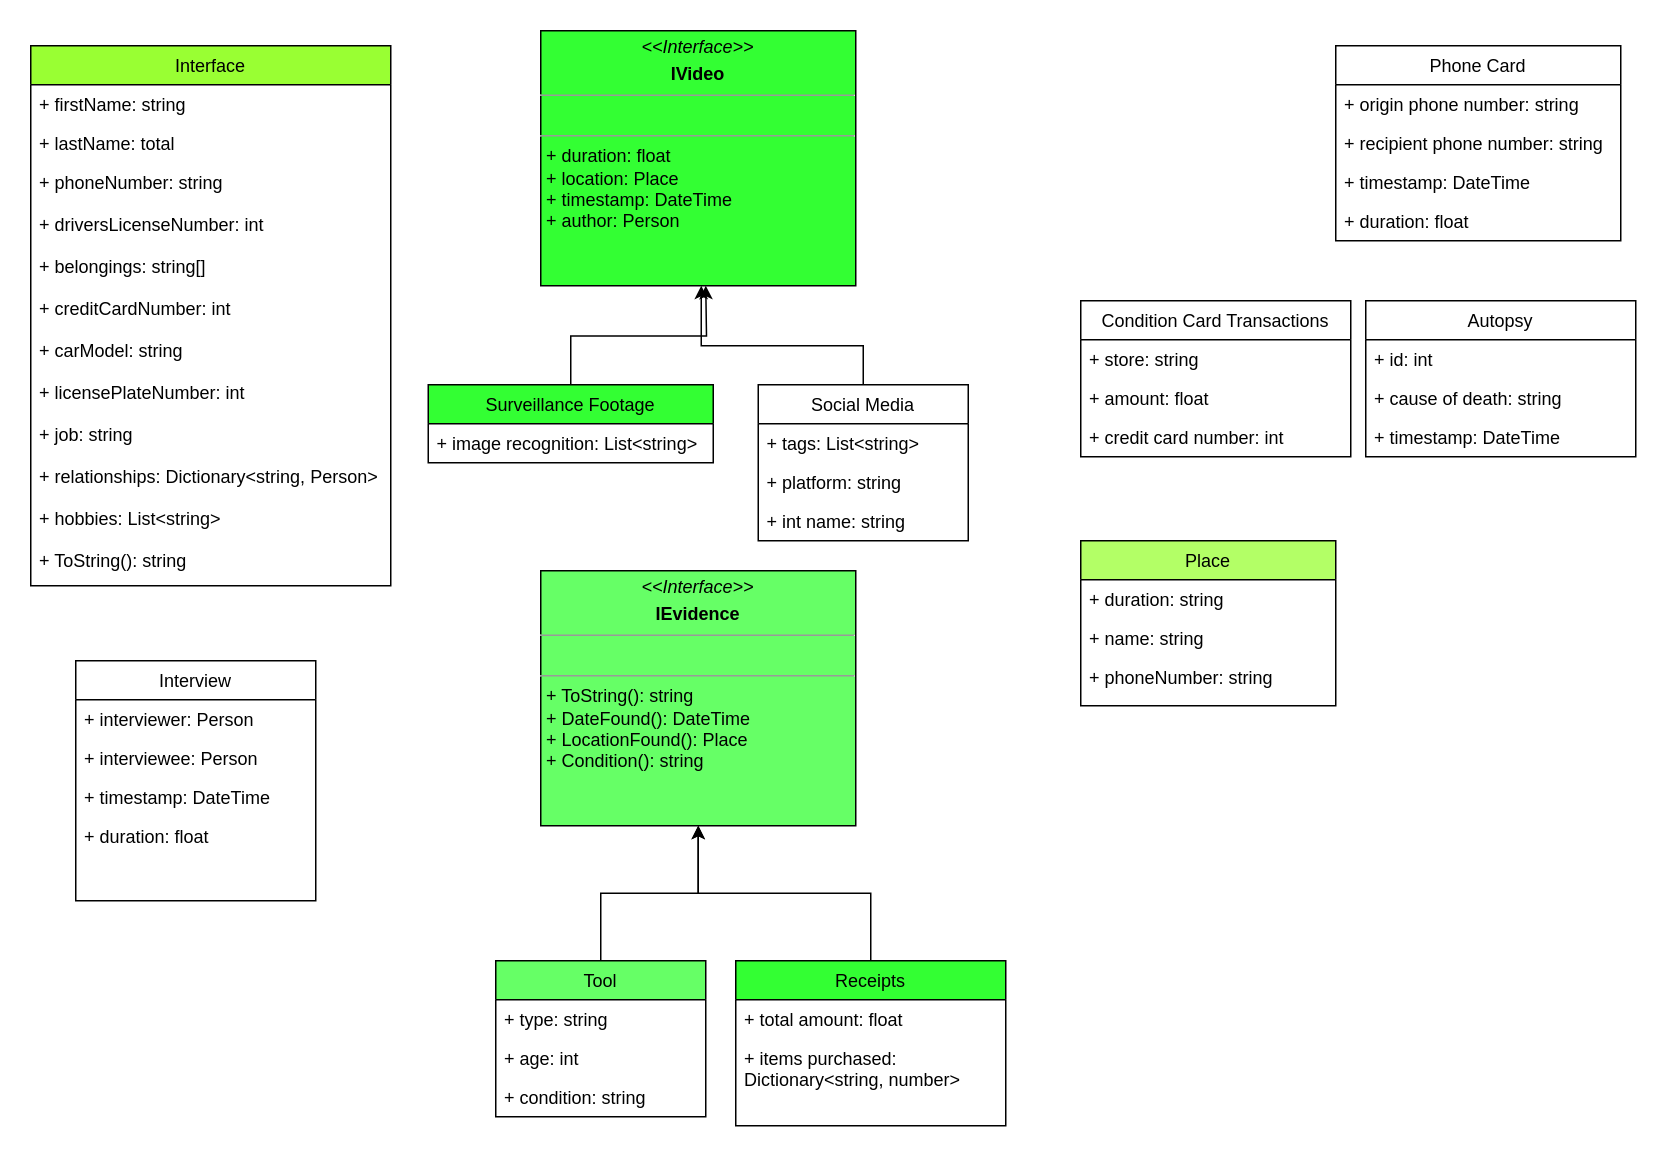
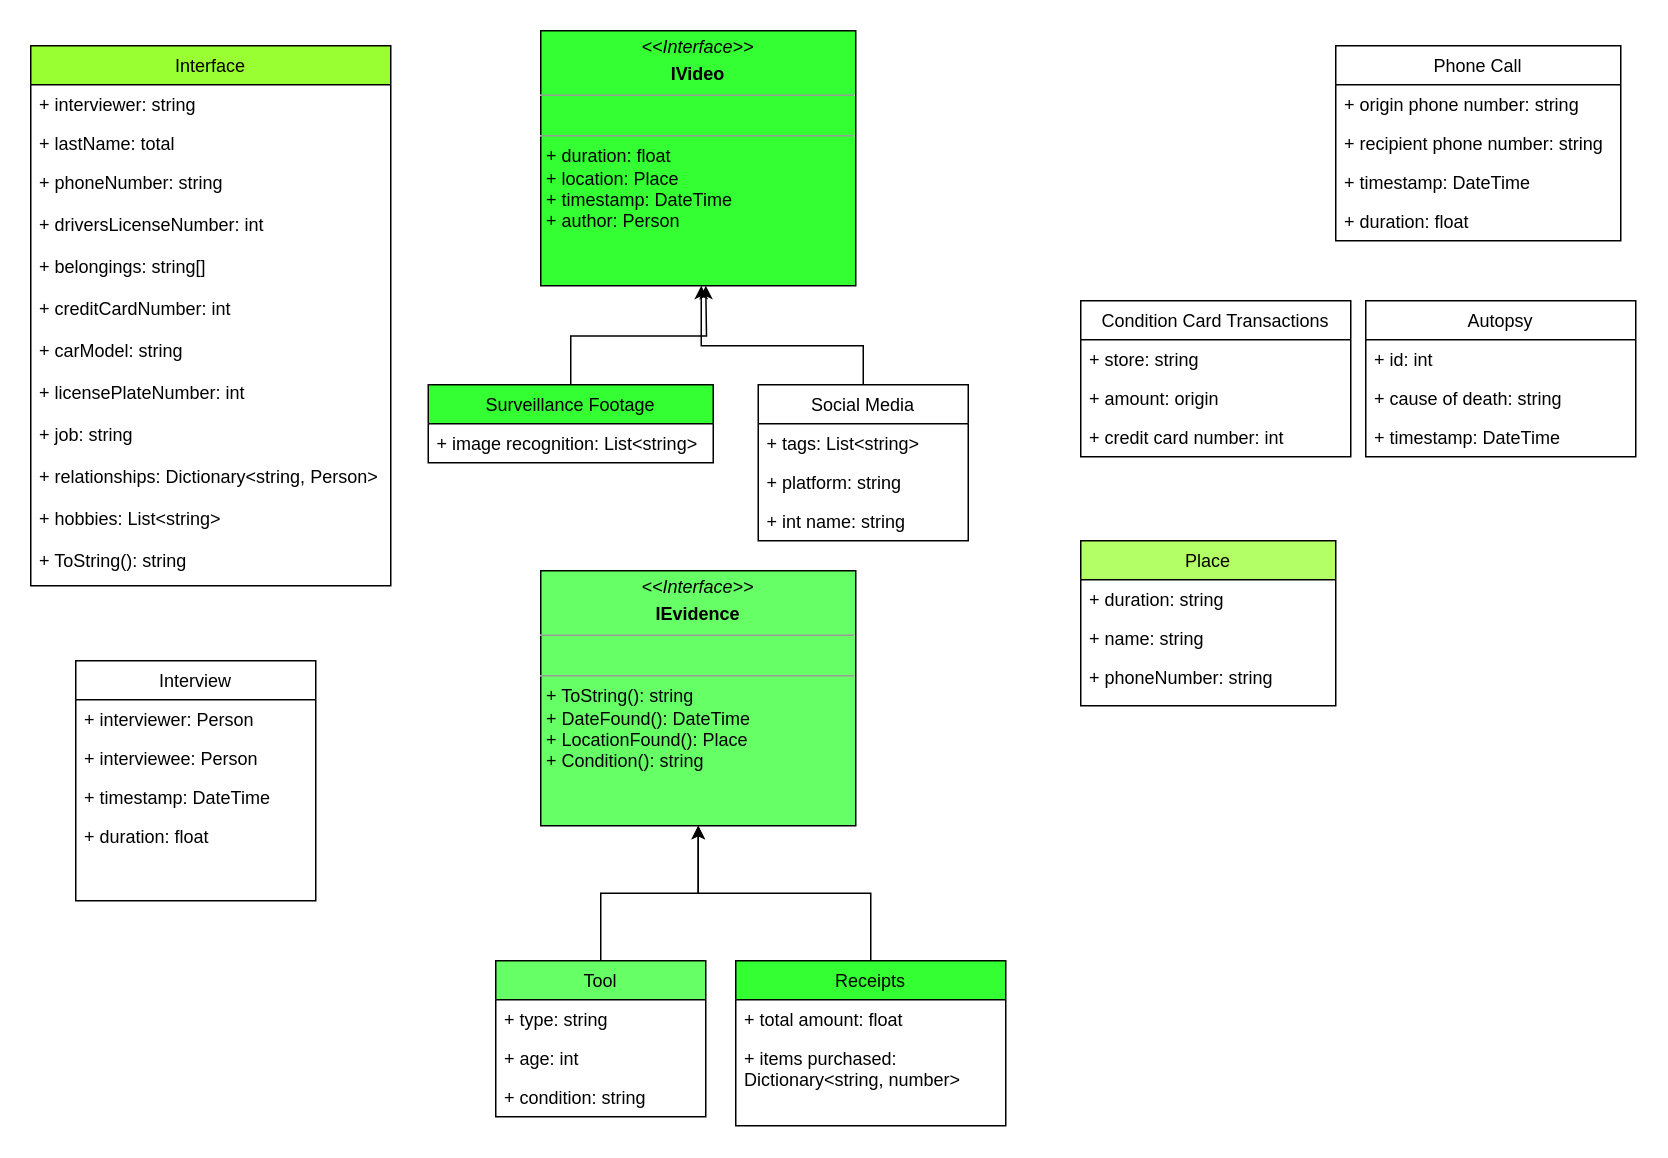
  <mxCell id="0" />
  <mxCell id="1" parent="0" />
  <mxCell id="2" value="Interface" style="swimlane;fontStyle=0;childLayout=stackLayout;horizontal=1;startSize=26;fillColor=#99FF33;horizontalStack=0;resizeParent=1;resizeParentMax=0;resizeLast=0;collapsible=1;marginBottom=0;" parent="1" vertex="1"><mxGeometry x="20" y="30" width="240" height="360" as="geometry"><mxRectangle x="80" y="110" width="70" height="26" as="alternateBounds" /></mxGeometry></mxCell>
- <mxCell id="3" value="+ firstName: string" style="text;strokeColor=none;fillColor=none;align=left;verticalAlign=top;spacingLeft=4;spacingRight=4;overflow=hidden;rotatable=0;points=[[0,0.5],[1,0.5]];portConstraint=eastwest;" parent="2" vertex="1"><mxGeometry y="26" width="240" height="26" as="geometry" /></mxCell>
+ <mxCell id="3" value="+ interviewer: string" style="text;strokeColor=none;fillColor=none;align=left;verticalAlign=top;spacingLeft=4;spacingRight=4;overflow=hidden;rotatable=0;points=[[0,0.5],[1,0.5]];portConstraint=eastwest;" parent="2" vertex="1"><mxGeometry y="26" width="240" height="26" as="geometry" /></mxCell>
  <mxCell id="4" value="+ lastName: total" style="text;strokeColor=none;fillColor=none;align=left;verticalAlign=top;spacingLeft=4;spacingRight=4;overflow=hidden;rotatable=0;points=[[0,0.5],[1,0.5]];portConstraint=eastwest;" parent="2" vertex="1"><mxGeometry y="52" width="240" height="26" as="geometry" /></mxCell>
  <mxCell id="5" value="+ phoneNumber: string&#10;&#10;+ driversLicenseNumber: int&#10;&#10;+ belongings: string[]&#10;&#10;+ creditCardNumber: int&#10;&#10;+ carModel: string&#10;&#10;+ licensePlateNumber: int&#10;&#10;+ job: string&#10;&#10;+ relationships: Dictionary&lt;string, Person&gt;&#10;&#10;+ hobbies: List&lt;string&gt;&#10;&#10;+ ToString(): string&#10;" style="text;strokeColor=none;fillColor=none;align=left;verticalAlign=top;spacingLeft=4;spacingRight=4;overflow=hidden;rotatable=0;points=[[0,0.5],[1,0.5]];portConstraint=eastwest;" parent="2" vertex="1"><mxGeometry y="78" width="240" height="282" as="geometry" /></mxCell>
  <mxCell id="6" value="Place" style="swimlane;fontStyle=0;childLayout=stackLayout;horizontal=1;startSize=26;fillColor=#B3FF66;horizontalStack=0;resizeParent=1;resizeParentMax=0;resizeLast=0;collapsible=1;marginBottom=0;" parent="1" vertex="1"><mxGeometry x="720" y="360" width="170" height="110" as="geometry"><mxRectangle x="80" y="110" width="70" height="26" as="alternateBounds" /></mxGeometry></mxCell>
  <mxCell id="7" value="+ duration: string" style="text;strokeColor=none;fillColor=none;align=left;verticalAlign=top;spacingLeft=4;spacingRight=4;overflow=hidden;rotatable=0;points=[[0,0.5],[1,0.5]];portConstraint=eastwest;" parent="6" vertex="1"><mxGeometry y="26" width="170" height="26" as="geometry" /></mxCell>
  <mxCell id="8" value="+ name: string" style="text;strokeColor=none;fillColor=none;align=left;verticalAlign=top;spacingLeft=4;spacingRight=4;overflow=hidden;rotatable=0;points=[[0,0.5],[1,0.5]];portConstraint=eastwest;" parent="6" vertex="1"><mxGeometry y="52" width="170" height="26" as="geometry" /></mxCell>
  <mxCell id="9" value="+ phoneNumber: string" style="text;strokeColor=none;fillColor=none;align=left;verticalAlign=top;spacingLeft=4;spacingRight=4;overflow=hidden;rotatable=0;points=[[0,0.5],[1,0.5]];portConstraint=eastwest;" parent="6" vertex="1"><mxGeometry y="78" width="170" height="32" as="geometry" /></mxCell>
  <mxCell id="10" value="&lt;p style=&quot;margin: 0px ; margin-top: 4px ; text-align: center&quot;&gt;&lt;i&gt;&amp;lt;&amp;lt;Interface&amp;gt;&amp;gt;&lt;/i&gt;&lt;b&gt;&lt;br&gt;&lt;/b&gt;&lt;/p&gt;&lt;p style=&quot;margin: 0px ; margin-top: 4px ; text-align: center&quot;&gt;&lt;b&gt;IEvidence&lt;/b&gt;&lt;br&gt;&lt;b&gt;&lt;/b&gt;&lt;/p&gt;&lt;hr size=&quot;1&quot;&gt;&lt;p style=&quot;margin: 0px ; margin-left: 4px&quot;&gt;&lt;br&gt;&lt;/p&gt;&lt;hr size=&quot;1&quot;&gt;&lt;p style=&quot;margin: 0px ; margin-left: 4px&quot;&gt;+ ToString(): string&lt;br&gt;+ DateFound(): DateTime&lt;/p&gt;&lt;p style=&quot;margin: 0px ; margin-left: 4px&quot;&gt;+ LocationFound(): Place&lt;/p&gt;&lt;p style=&quot;margin: 0px ; margin-left: 4px&quot;&gt;+ Condition(): string&lt;/p&gt;&lt;p style=&quot;margin: 0px ; margin-left: 4px&quot;&gt;&lt;br&gt;&lt;/p&gt;&lt;p style=&quot;margin: 0px ; margin-left: 4px&quot;&gt;&lt;br&gt;&lt;/p&gt;" style="verticalAlign=top;align=left;overflow=fill;fontSize=12;fontFamily=Helvetica;html=1;fillColor=#66FF66;" parent="1" vertex="1"><mxGeometry x="360" y="380" width="210" height="170" as="geometry" /></mxCell>
  <mxCell id="11" value="Tool" style="swimlane;fontStyle=0;childLayout=stackLayout;horizontal=1;startSize=26;fillColor=#66FF66;horizontalStack=0;resizeParent=1;resizeParentMax=0;resizeLast=0;collapsible=1;marginBottom=0;" parent="1" vertex="1"><mxGeometry x="330" y="640" width="140" height="104" as="geometry" /></mxCell>
  <mxCell id="12" value="+ type: string" style="text;strokeColor=none;fillColor=none;align=left;verticalAlign=top;spacingLeft=4;spacingRight=4;overflow=hidden;rotatable=0;points=[[0,0.5],[1,0.5]];portConstraint=eastwest;" parent="11" vertex="1"><mxGeometry y="26" width="140" height="26" as="geometry" /></mxCell>
  <mxCell id="13" value="+ age: int" style="text;strokeColor=none;fillColor=none;align=left;verticalAlign=top;spacingLeft=4;spacingRight=4;overflow=hidden;rotatable=0;points=[[0,0.5],[1,0.5]];portConstraint=eastwest;" parent="11" vertex="1"><mxGeometry y="52" width="140" height="26" as="geometry" /></mxCell>
  <mxCell id="14" value="+ condition: string" style="text;strokeColor=none;fillColor=none;align=left;verticalAlign=top;spacingLeft=4;spacingRight=4;overflow=hidden;rotatable=0;points=[[0,0.5],[1,0.5]];portConstraint=eastwest;" parent="11" vertex="1"><mxGeometry y="78" width="140" height="26" as="geometry" /></mxCell>
  <mxCell id="15" value="Interview" style="swimlane;fontStyle=0;childLayout=stackLayout;horizontal=1;startSize=26;fillColor=none;horizontalStack=0;resizeParent=1;resizeParentMax=0;resizeLast=0;collapsible=1;marginBottom=0;" parent="1" vertex="1"><mxGeometry x="50" y="440" width="160" height="160" as="geometry" /></mxCell>
  <mxCell id="16" value="+ interviewer: Person" style="text;strokeColor=none;fillColor=none;align=left;verticalAlign=top;spacingLeft=4;spacingRight=4;overflow=hidden;rotatable=0;points=[[0,0.5],[1,0.5]];portConstraint=eastwest;" parent="15" vertex="1"><mxGeometry y="26" width="160" height="26" as="geometry" /></mxCell>
  <mxCell id="17" value="+ interviewee: Person" style="text;strokeColor=none;fillColor=none;align=left;verticalAlign=top;spacingLeft=4;spacingRight=4;overflow=hidden;rotatable=0;points=[[0,0.5],[1,0.5]];portConstraint=eastwest;" parent="15" vertex="1"><mxGeometry y="52" width="160" height="26" as="geometry" /></mxCell>
  <mxCell id="18" value="+ timestamp: DateTime" style="text;strokeColor=none;fillColor=none;align=left;verticalAlign=top;spacingLeft=4;spacingRight=4;overflow=hidden;rotatable=0;points=[[0,0.5],[1,0.5]];portConstraint=eastwest;" parent="15" vertex="1"><mxGeometry y="78" width="160" height="82" as="geometry" /></mxCell>
- <mxCell id="19" value="Phone Card" style="swimlane;fontStyle=0;childLayout=stackLayout;horizontal=1;startSize=26;fillColor=none;horizontalStack=0;resizeParent=1;resizeParentMax=0;resizeLast=0;collapsible=1;marginBottom=0;" parent="1" vertex="1"><mxGeometry x="890" y="30" width="190" height="130" as="geometry" /></mxCell>
+ <mxCell id="19" value="Phone Call" style="swimlane;fontStyle=0;childLayout=stackLayout;horizontal=1;startSize=26;fillColor=none;horizontalStack=0;resizeParent=1;resizeParentMax=0;resizeLast=0;collapsible=1;marginBottom=0;" parent="1" vertex="1"><mxGeometry x="890" y="30" width="190" height="130" as="geometry" /></mxCell>
  <mxCell id="20" value="+ origin phone number: string" style="text;strokeColor=none;fillColor=none;align=left;verticalAlign=top;spacingLeft=4;spacingRight=4;overflow=hidden;rotatable=0;points=[[0,0.5],[1,0.5]];portConstraint=eastwest;" parent="19" vertex="1"><mxGeometry y="26" width="190" height="26" as="geometry" /></mxCell>
  <mxCell id="21" value="+ recipient phone number: string" style="text;strokeColor=none;fillColor=none;align=left;verticalAlign=top;spacingLeft=4;spacingRight=4;overflow=hidden;rotatable=0;points=[[0,0.5],[1,0.5]];portConstraint=eastwest;" parent="19" vertex="1"><mxGeometry y="52" width="190" height="26" as="geometry" /></mxCell>
  <mxCell id="22" value="+ timestamp: DateTime" style="text;strokeColor=none;fillColor=none;align=left;verticalAlign=top;spacingLeft=4;spacingRight=4;overflow=hidden;rotatable=0;points=[[0,0.5],[1,0.5]];portConstraint=eastwest;" parent="19" vertex="1"><mxGeometry y="78" width="190" height="52" as="geometry" /></mxCell>
  <mxCell id="23" value="" style="edgeStyle=orthogonalEdgeStyle;rounded=0;orthogonalLoop=1;jettySize=auto;html=1;" parent="1" source="24" edge="1"><mxGeometry relative="1" as="geometry"><mxPoint x="470" y="190" as="targetPoint" /></mxGeometry></mxCell>
  <mxCell id="24" value="Surveillance Footage" style="swimlane;fontStyle=0;childLayout=stackLayout;horizontal=1;startSize=26;fillColor=#33FF33;horizontalStack=0;resizeParent=1;resizeParentMax=0;resizeLast=0;collapsible=1;marginBottom=0;" parent="1" vertex="1"><mxGeometry x="285" y="256" width="190" height="52" as="geometry" /></mxCell>
  <mxCell id="25" value="+ image recognition: List&lt;string&gt;" style="text;strokeColor=none;fillColor=none;align=left;verticalAlign=top;spacingLeft=4;spacingRight=4;overflow=hidden;rotatable=0;points=[[0,0.5],[1,0.5]];portConstraint=eastwest;" parent="24" vertex="1"><mxGeometry y="26" width="190" height="26" as="geometry" /></mxCell>
  <mxCell id="26" value="Social Media" style="swimlane;fontStyle=0;childLayout=stackLayout;horizontal=1;startSize=26;fillColor=none;horizontalStack=0;resizeParent=1;resizeParentMax=0;resizeLast=0;collapsible=1;marginBottom=0;" parent="1" vertex="1"><mxGeometry x="505" y="256" width="140" height="104" as="geometry" /></mxCell>
  <mxCell id="27" value="+ tags: List&lt;string&gt;" style="text;strokeColor=none;fillColor=none;align=left;verticalAlign=top;spacingLeft=4;spacingRight=4;overflow=hidden;rotatable=0;points=[[0,0.5],[1,0.5]];portConstraint=eastwest;" parent="26" vertex="1"><mxGeometry y="26" width="140" height="26" as="geometry" /></mxCell>
  <mxCell id="28" value="+ platform: string" style="text;strokeColor=none;fillColor=none;align=left;verticalAlign=top;spacingLeft=4;spacingRight=4;overflow=hidden;rotatable=0;points=[[0,0.5],[1,0.5]];portConstraint=eastwest;" parent="26" vertex="1"><mxGeometry y="52" width="140" height="26" as="geometry" /></mxCell>
  <mxCell id="29" value="+ int name: string" style="text;strokeColor=none;fillColor=none;align=left;verticalAlign=top;spacingLeft=4;spacingRight=4;overflow=hidden;rotatable=0;points=[[0,0.5],[1,0.5]];portConstraint=eastwest;" parent="26" vertex="1"><mxGeometry y="78" width="140" height="26" as="geometry" /></mxCell>
  <mxCell id="30" value="Condition Card Transactions" style="swimlane;fontStyle=0;childLayout=stackLayout;horizontal=1;startSize=26;fillColor=none;horizontalStack=0;resizeParent=1;resizeParentMax=0;resizeLast=0;collapsible=1;marginBottom=0;" parent="1" vertex="1"><mxGeometry x="720" y="200" width="180" height="104" as="geometry" /></mxCell>
  <mxCell id="31" value="+ store: string" style="text;strokeColor=none;fillColor=none;align=left;verticalAlign=top;spacingLeft=4;spacingRight=4;overflow=hidden;rotatable=0;points=[[0,0.5],[1,0.5]];portConstraint=eastwest;" parent="30" vertex="1"><mxGeometry y="26" width="180" height="26" as="geometry" /></mxCell>
- <mxCell id="32" value="+ amount: float" style="text;strokeColor=none;fillColor=none;align=left;verticalAlign=top;spacingLeft=4;spacingRight=4;overflow=hidden;rotatable=0;points=[[0,0.5],[1,0.5]];portConstraint=eastwest;" parent="30" vertex="1"><mxGeometry y="52" width="180" height="26" as="geometry" /></mxCell>
+ <mxCell id="32" value="+ amount: origin" style="text;strokeColor=none;fillColor=none;align=left;verticalAlign=top;spacingLeft=4;spacingRight=4;overflow=hidden;rotatable=0;points=[[0,0.5],[1,0.5]];portConstraint=eastwest;" parent="30" vertex="1"><mxGeometry y="52" width="180" height="26" as="geometry" /></mxCell>
  <mxCell id="33" value="+ credit card number: int" style="text;strokeColor=none;fillColor=none;align=left;verticalAlign=top;spacingLeft=4;spacingRight=4;overflow=hidden;rotatable=0;points=[[0,0.5],[1,0.5]];portConstraint=eastwest;" parent="30" vertex="1"><mxGeometry y="78" width="180" height="26" as="geometry" /></mxCell>
  <mxCell id="34" value="Autopsy" style="swimlane;fontStyle=0;childLayout=stackLayout;horizontal=1;startSize=26;fillColor=none;horizontalStack=0;resizeParent=1;resizeParentMax=0;resizeLast=0;collapsible=1;marginBottom=0;" parent="1" vertex="1"><mxGeometry x="910" y="200" width="180" height="104" as="geometry" /></mxCell>
  <mxCell id="35" value="+ id: int" style="text;strokeColor=none;fillColor=none;align=left;verticalAlign=top;spacingLeft=4;spacingRight=4;overflow=hidden;rotatable=0;points=[[0,0.5],[1,0.5]];portConstraint=eastwest;" parent="34" vertex="1"><mxGeometry y="26" width="180" height="26" as="geometry" /></mxCell>
  <mxCell id="36" value="+ cause of death: string" style="text;strokeColor=none;fillColor=none;align=left;verticalAlign=top;spacingLeft=4;spacingRight=4;overflow=hidden;rotatable=0;points=[[0,0.5],[1,0.5]];portConstraint=eastwest;" parent="34" vertex="1"><mxGeometry y="52" width="180" height="26" as="geometry" /></mxCell>
  <mxCell id="37" value="+ timestamp: DateTime" style="text;strokeColor=none;fillColor=none;align=left;verticalAlign=top;spacingLeft=4;spacingRight=4;overflow=hidden;rotatable=0;points=[[0,0.5],[1,0.5]];portConstraint=eastwest;" parent="34" vertex="1"><mxGeometry y="78" width="180" height="26" as="geometry" /></mxCell>
  <mxCell id="38" value="Receipts" style="swimlane;fontStyle=0;childLayout=stackLayout;horizontal=1;startSize=26;fillColor=#33FF33;horizontalStack=0;resizeParent=1;resizeParentMax=0;resizeLast=0;collapsible=1;marginBottom=0;" parent="1" vertex="1"><mxGeometry x="490" y="640" width="180" height="110" as="geometry" /></mxCell>
  <mxCell id="39" value="+ total amount: float" style="text;strokeColor=none;fillColor=none;align=left;verticalAlign=top;spacingLeft=4;spacingRight=4;overflow=hidden;rotatable=0;points=[[0,0.5],[1,0.5]];portConstraint=eastwest;" parent="38" vertex="1"><mxGeometry y="26" width="180" height="26" as="geometry" /></mxCell>
  <mxCell id="40" value="+ items purchased: &#10;Dictionary&lt;string, number&gt;" style="text;strokeColor=none;fillColor=none;align=left;verticalAlign=top;spacingLeft=4;spacingRight=4;overflow=hidden;rotatable=0;points=[[0,0.5],[1,0.5]];portConstraint=eastwest;" parent="38" vertex="1"><mxGeometry y="52" width="180" height="58" as="geometry" /></mxCell>
  <mxCell id="41" value="" style="endArrow=classic;html=1;rounded=0;exitX=0.5;exitY=0;exitDx=0;exitDy=0;" parent="1" source="26" edge="1"><mxGeometry width="50" height="50" relative="1" as="geometry"><mxPoint x="480" y="380" as="sourcePoint" /><mxPoint x="467" y="190" as="targetPoint" /><Array as="points"><mxPoint x="575" y="230" /><mxPoint x="467" y="230" /><mxPoint x="467" y="190" /></Array></mxGeometry></mxCell>
  <mxCell id="42" value="+ duration: float" style="text;strokeColor=none;fillColor=none;align=left;verticalAlign=top;spacingLeft=4;spacingRight=4;overflow=hidden;rotatable=0;points=[[0,0.5],[1,0.5]];portConstraint=eastwest;" parent="1" vertex="1"><mxGeometry x="890" y="134" width="180" height="26" as="geometry" /></mxCell>
  <mxCell id="43" value="+ duration: float" style="text;strokeColor=none;fillColor=none;align=left;verticalAlign=top;spacingLeft=4;spacingRight=4;overflow=hidden;rotatable=0;points=[[0,0.5],[1,0.5]];portConstraint=eastwest;" parent="1" vertex="1"><mxGeometry x="50" y="544" width="140" height="26" as="geometry" /></mxCell>
  <mxCell id="44" value="" style="edgeStyle=orthogonalEdgeStyle;rounded=0;orthogonalLoop=1;jettySize=auto;html=1;entryX=0.5;entryY=1;entryDx=0;entryDy=0;exitX=0.5;exitY=0;exitDx=0;exitDy=0;" parent="1" source="11" target="10" edge="1"><mxGeometry relative="1" as="geometry"><mxPoint x="410" y="630" as="sourcePoint" /><mxPoint x="585.06" y="660" as="targetPoint" /></mxGeometry></mxCell>
  <mxCell id="45" value="" style="edgeStyle=orthogonalEdgeStyle;rounded=0;orthogonalLoop=1;jettySize=auto;html=1;exitX=0.5;exitY=0;exitDx=0;exitDy=0;" parent="1" source="38" target="10" edge="1"><mxGeometry relative="1" as="geometry"><mxPoint x="410" y="650" as="sourcePoint" /><mxPoint x="475" y="560" as="targetPoint" /></mxGeometry></mxCell>
  <mxCell id="46" value="&lt;p style=&quot;margin: 0px ; margin-top: 4px ; text-align: center&quot;&gt;&lt;i&gt;&amp;lt;&amp;lt;Interface&amp;gt;&amp;gt;&lt;/i&gt;&lt;b&gt;&lt;br&gt;&lt;/b&gt;&lt;/p&gt;&lt;p style=&quot;margin: 0px ; margin-top: 4px ; text-align: center&quot;&gt;&lt;b&gt;IVideo&lt;/b&gt;&lt;br&gt;&lt;b&gt;&lt;/b&gt;&lt;/p&gt;&lt;hr size=&quot;1&quot;&gt;&lt;p style=&quot;margin: 0px ; margin-left: 4px&quot;&gt;&lt;br&gt;&lt;/p&gt;&lt;hr size=&quot;1&quot;&gt;&lt;p style=&quot;margin: 0px ; margin-left: 4px&quot;&gt;+ duration: float&lt;br&gt;+ location: Place&lt;/p&gt;&lt;p style=&quot;margin: 0px ; margin-left: 4px&quot;&gt;+ timestamp: DateTime&lt;/p&gt;&lt;p style=&quot;margin: 0px ; margin-left: 4px&quot;&gt;+ author: Person&lt;/p&gt;&lt;p style=&quot;margin: 0px ; margin-left: 4px&quot;&gt;&lt;br&gt;&lt;/p&gt;&lt;p style=&quot;margin: 0px ; margin-left: 4px&quot;&gt;&lt;br&gt;&lt;/p&gt;" style="verticalAlign=top;align=left;overflow=fill;fontSize=12;fontFamily=Helvetica;html=1;fillColor=#33FF33;" parent="1" vertex="1"><mxGeometry x="360" y="20" width="210" height="170" as="geometry" /></mxCell>
